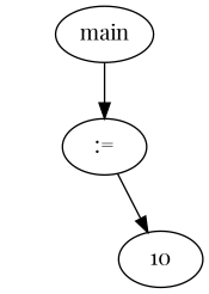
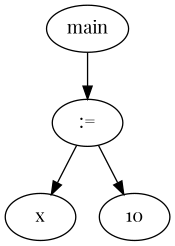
  digraph {
    fontname="Playfair Display"
    node [fontname="Playfair Display"]
    edge [fontname="Playfair Display"]
    n1 [label=main]
    n2 [label=":="]
+   n3 [label=x]
    n4 [label=10]
    n1 -> n2
+   n2 -> n3
    n2 -> n4
  }
